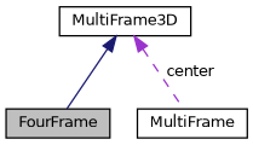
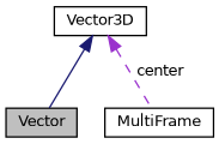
  digraph {
    node [color=black fillcolor=white fontname=Helvetica fontsize=10 shape=record style=filled]
    edge [dir=back fontname=Helvetica fontsize=10 labelfontname=Helvetica labelfontsize=10]
-   n1 [fillcolor=grey75 fontcolor=black height=0.2 label=FourFrame width=0.4]
+   n1 [fillcolor=grey75 fontcolor=black height=0.2 label=Vector width=0.4]
    n2 [height=0.2 label=MultiFrame width=0.4]
-   n3 [height=0.2 label=MultiFrame3D width=0.4]
+   n3 [height=0.2 label=Vector3D width=0.4]
    n3 -> n1 [color=midnightblue style=solid]
    n3 -> n2 [color=darkorchid3 label=" center" style=dashed]
  }
